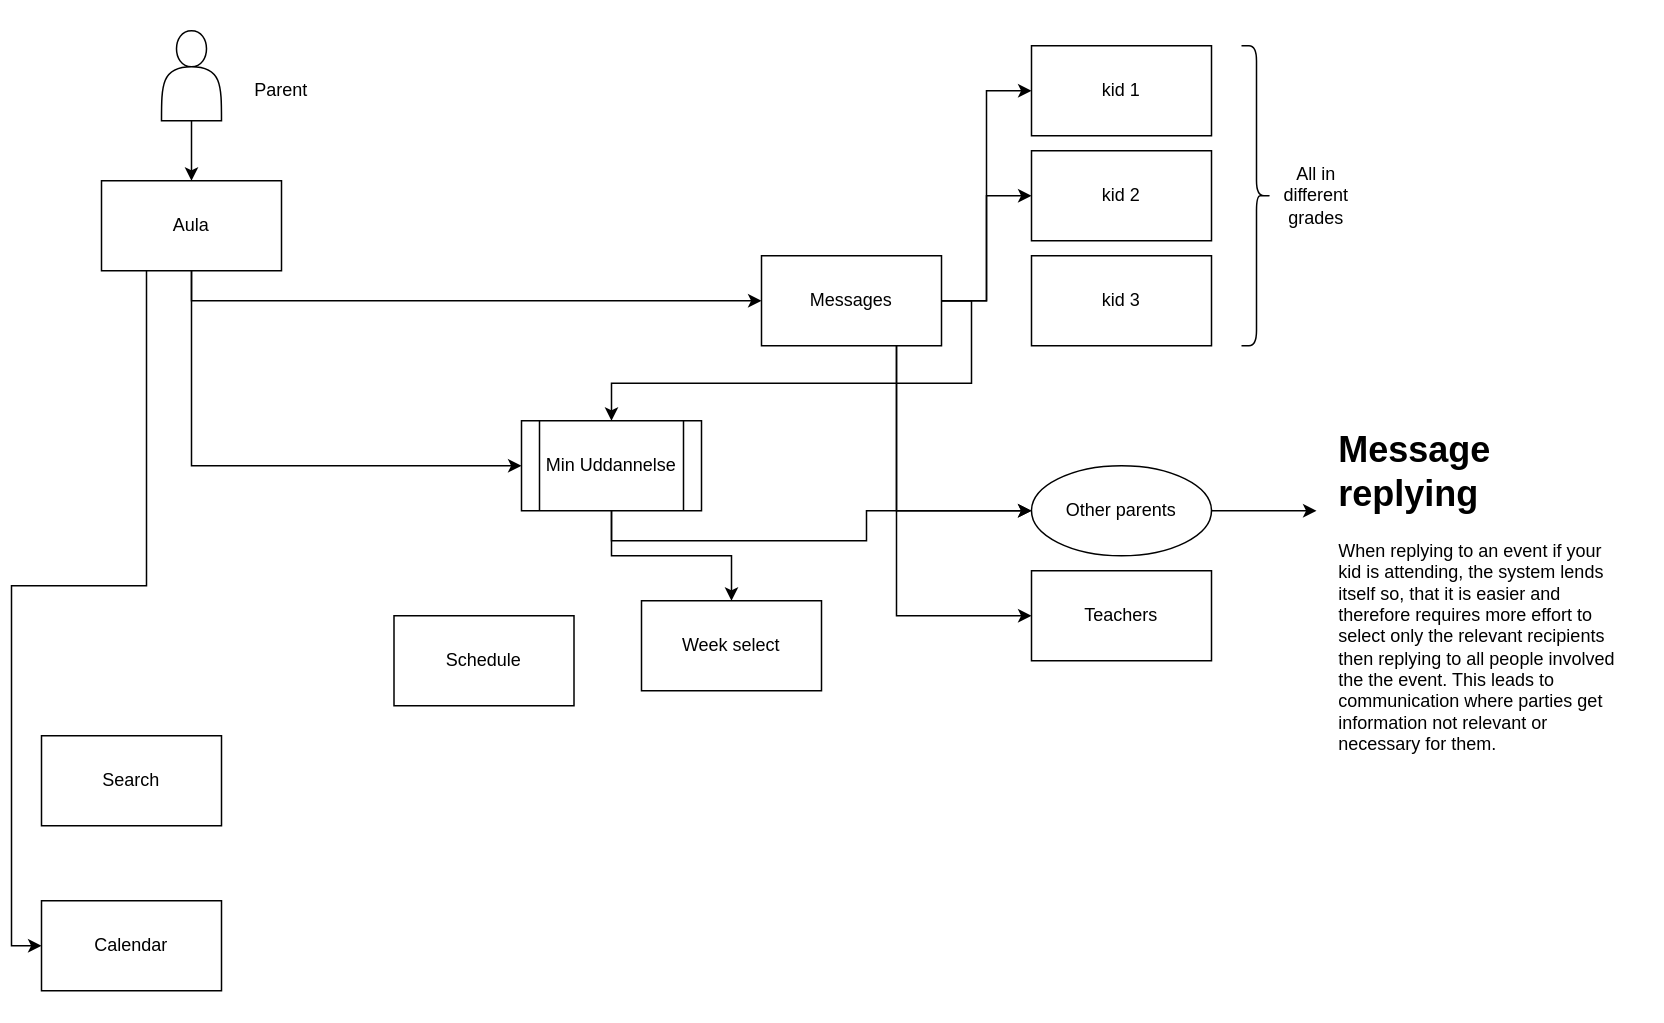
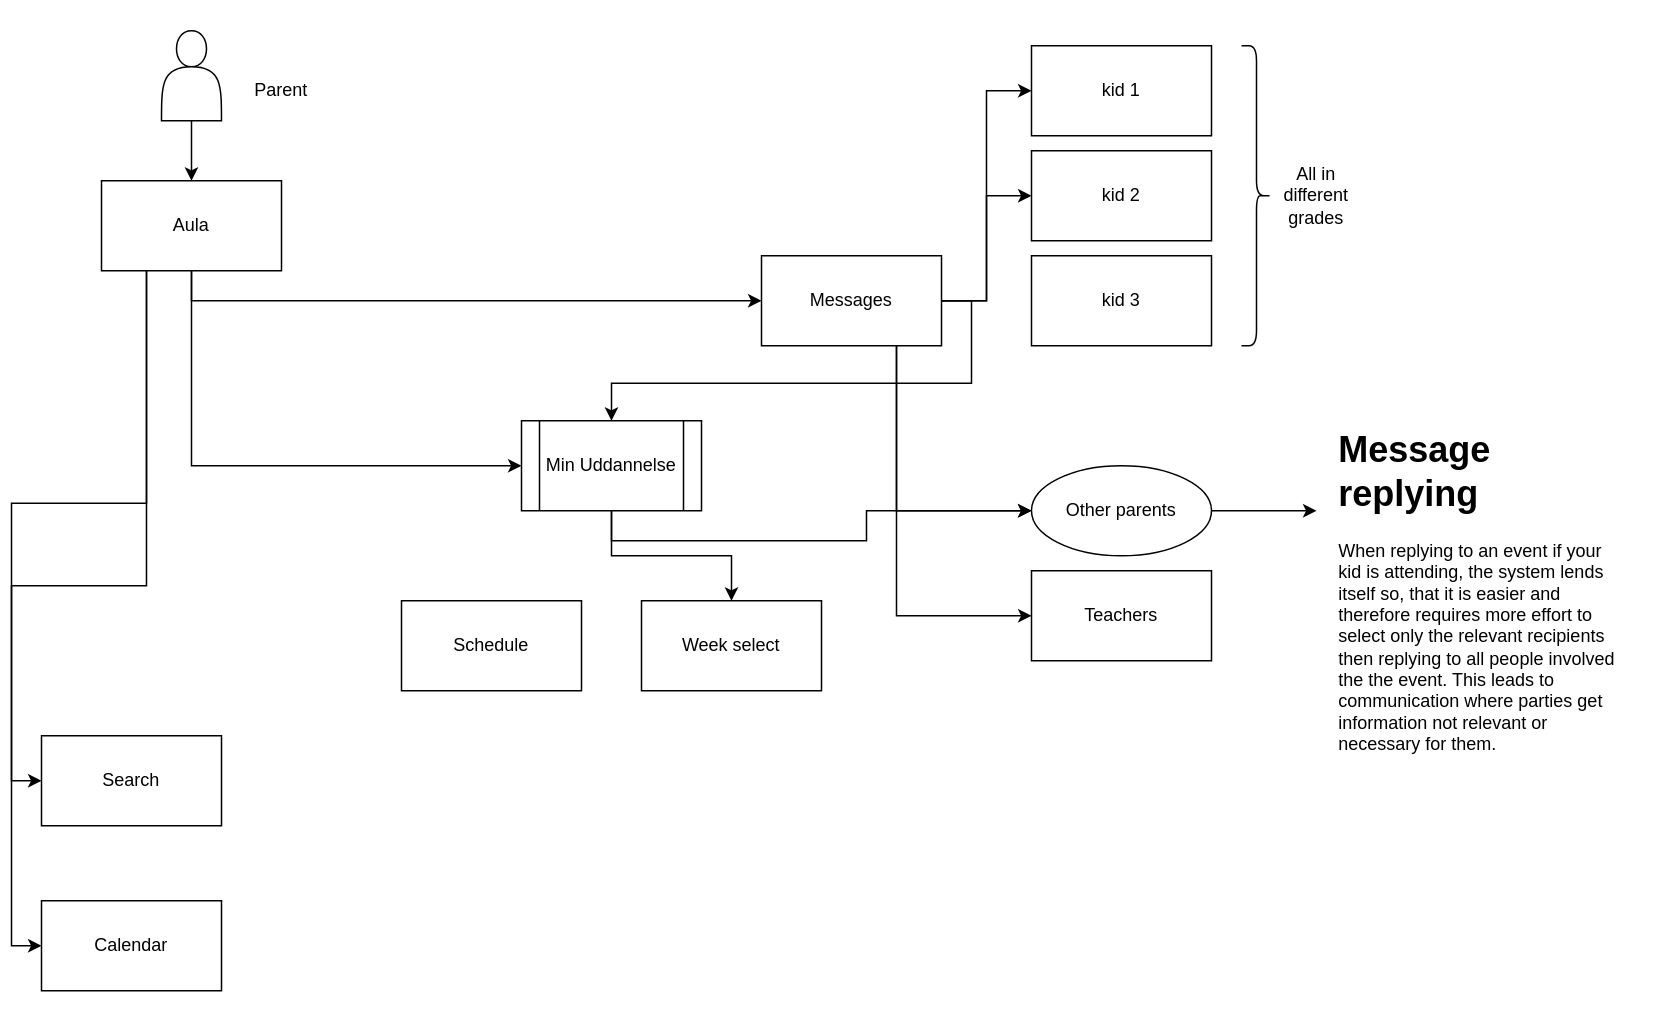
  <mxCell id="0" />
  <mxCell id="1" parent="0" />
  <mxCell id="2" style="edgeStyle=orthogonalEdgeStyle;rounded=0;orthogonalLoop=1;jettySize=auto;html=1;exitX=0.5;exitY=1;exitDx=0;exitDy=0;entryX=0;entryY=0.5;entryDx=0;entryDy=0;" edge="1" parent="1" source="6" target="12"><mxGeometry relative="1" as="geometry" /></mxCell>
  <mxCell id="3" style="edgeStyle=orthogonalEdgeStyle;rounded=0;orthogonalLoop=1;jettySize=auto;html=1;exitX=0.5;exitY=1;exitDx=0;exitDy=0;entryX=0;entryY=0.5;entryDx=0;entryDy=0;" edge="1" parent="1" source="6" target="28"><mxGeometry relative="1" as="geometry" /></mxCell>
+ <mxCell id="4" style="edgeStyle=orthogonalEdgeStyle;rounded=0;orthogonalLoop=1;jettySize=auto;html=1;exitX=0.25;exitY=1;exitDx=0;exitDy=0;entryX=0;entryY=0.5;entryDx=0;entryDy=0;" edge="1" parent="1" source="6" target="31"><mxGeometry relative="1" as="geometry" /></mxCell>
  <mxCell id="5" style="edgeStyle=orthogonalEdgeStyle;rounded=0;orthogonalLoop=1;jettySize=auto;html=1;exitX=0.25;exitY=1;exitDx=0;exitDy=0;entryX=0;entryY=0.5;entryDx=0;entryDy=0;" edge="1" parent="1" source="6" target="24"><mxGeometry relative="1" as="geometry" /></mxCell>
  <mxCell id="6" value="Aula" style="rounded=0;whiteSpace=wrap;html=1;" vertex="1" parent="1"><mxGeometry x="60" y="120" width="120" height="60" as="geometry" /></mxCell>
  <mxCell id="7" style="edgeStyle=orthogonalEdgeStyle;rounded=0;orthogonalLoop=1;jettySize=auto;html=1;exitX=1;exitY=0.5;exitDx=0;exitDy=0;entryX=0;entryY=0.5;entryDx=0;entryDy=0;" edge="1" parent="1" source="12" target="13"><mxGeometry relative="1" as="geometry" /></mxCell>
  <mxCell id="8" style="edgeStyle=orthogonalEdgeStyle;rounded=0;orthogonalLoop=1;jettySize=auto;html=1;exitX=1;exitY=0.5;exitDx=0;exitDy=0;entryX=0;entryY=0.5;entryDx=0;entryDy=0;" edge="1" parent="1" source="12" target="14"><mxGeometry relative="1" as="geometry" /></mxCell>
  <mxCell id="9" style="edgeStyle=orthogonalEdgeStyle;rounded=0;orthogonalLoop=1;jettySize=auto;html=1;exitX=1;exitY=0.5;exitDx=0;exitDy=0;" edge="1" parent="1" source="12" target="28"><mxGeometry relative="1" as="geometry" /></mxCell>
  <mxCell id="10" style="edgeStyle=orthogonalEdgeStyle;rounded=0;orthogonalLoop=1;jettySize=auto;html=1;exitX=0.75;exitY=1;exitDx=0;exitDy=0;entryX=0;entryY=0.5;entryDx=0;entryDy=0;" edge="1" parent="1" source="12" target="17"><mxGeometry relative="1" as="geometry" /></mxCell>
  <mxCell id="11" style="edgeStyle=orthogonalEdgeStyle;rounded=0;orthogonalLoop=1;jettySize=auto;html=1;exitX=0.75;exitY=1;exitDx=0;exitDy=0;entryX=0;entryY=0.5;entryDx=0;entryDy=0;" edge="1" parent="1" source="12" target="18"><mxGeometry relative="1" as="geometry" /></mxCell>
  <mxCell id="12" value="Messages" style="rounded=0;whiteSpace=wrap;html=1;" vertex="1" parent="1"><mxGeometry x="500" y="170" width="120" height="60" as="geometry" /></mxCell>
  <mxCell id="13" value="kid 1" style="rounded=0;whiteSpace=wrap;html=1;" vertex="1" parent="1"><mxGeometry x="680" y="30" width="120" height="60" as="geometry" /></mxCell>
  <mxCell id="14" value="kid 2" style="rounded=0;whiteSpace=wrap;html=1;" vertex="1" parent="1"><mxGeometry x="680" y="100" width="120" height="60" as="geometry" /></mxCell>
  <mxCell id="15" value="kid 3" style="rounded=0;whiteSpace=wrap;html=1;" vertex="1" parent="1"><mxGeometry x="680" y="170" width="120" height="60" as="geometry" /></mxCell>
  <mxCell id="16" style="edgeStyle=orthogonalEdgeStyle;rounded=0;orthogonalLoop=1;jettySize=auto;html=1;exitX=1;exitY=0.5;exitDx=0;exitDy=0;" edge="1" parent="1" source="17"><mxGeometry relative="1" as="geometry"><mxPoint x="870" y="340" as="targetPoint" /><Array as="points" /></mxGeometry></mxCell>
  <mxCell id="17" value="Other parents" style="ellipse;whiteSpace=wrap;html=1;" vertex="1" parent="1"><mxGeometry x="680" y="310" width="120" height="60" as="geometry" /></mxCell>
  <mxCell id="18" value="Teachers" style="rounded=0;whiteSpace=wrap;html=1;" vertex="1" parent="1"><mxGeometry x="680" y="380" width="120" height="60" as="geometry" /></mxCell>
  <mxCell id="19" style="edgeStyle=orthogonalEdgeStyle;rounded=0;orthogonalLoop=1;jettySize=auto;html=1;exitX=0.5;exitY=1;exitDx=0;exitDy=0;entryX=0.5;entryY=0;entryDx=0;entryDy=0;" edge="1" parent="1" source="20" target="6"><mxGeometry relative="1" as="geometry" /></mxCell>
  <mxCell id="20" value="" style="shape=actor;whiteSpace=wrap;html=1;" vertex="1" parent="1"><mxGeometry x="100" y="20" width="40" height="60" as="geometry" /></mxCell>
  <mxCell id="21" value="" style="shape=curlyBracket;whiteSpace=wrap;html=1;rounded=1;flipH=1;labelPosition=right;verticalLabelPosition=middle;align=left;verticalAlign=middle;" vertex="1" parent="1"><mxGeometry x="820" y="30" width="20" height="200" as="geometry" /></mxCell>
  <mxCell id="22" value="All in different grades" style="text;html=1;strokeColor=none;fillColor=none;align=center;verticalAlign=middle;whiteSpace=wrap;rounded=0;" vertex="1" parent="1"><mxGeometry x="840" y="115" width="60" height="30" as="geometry" /></mxCell>
  <mxCell id="23" value="&lt;h1&gt;Message replying&lt;/h1&gt;&lt;div&gt;When replying to an event if your kid is attending, the system lends itself so, that it is easier and therefore requires more effort to select only the relevant recipients&lt;/div&gt;&lt;div&gt;then replying to all people involved the the event. This leads to communication where parties get information not relevant or necessary for them.&lt;/div&gt;" style="text;html=1;strokeColor=none;fillColor=none;spacing=5;spacingTop=-20;whiteSpace=wrap;overflow=hidden;rounded=0;" vertex="1" parent="1"><mxGeometry x="880" y="280" width="200" height="230" as="geometry" /></mxCell>
  <mxCell id="24" value="Calendar" style="rounded=0;whiteSpace=wrap;html=1;" vertex="1" parent="1"><mxGeometry x="20" y="600" width="120" height="60" as="geometry" /></mxCell>
  <mxCell id="25" value="Week select" style="rounded=0;whiteSpace=wrap;html=1;" vertex="1" parent="1"><mxGeometry x="420" y="400" width="120" height="60" as="geometry" /></mxCell>
  <mxCell id="26" style="edgeStyle=orthogonalEdgeStyle;rounded=0;orthogonalLoop=1;jettySize=auto;html=1;exitX=0.5;exitY=1;exitDx=0;exitDy=0;" edge="1" parent="1" source="28" target="17"><mxGeometry relative="1" as="geometry" /></mxCell>
  <mxCell id="27" style="edgeStyle=orthogonalEdgeStyle;rounded=0;orthogonalLoop=1;jettySize=auto;html=1;exitX=0.5;exitY=1;exitDx=0;exitDy=0;entryX=0.5;entryY=0;entryDx=0;entryDy=0;" edge="1" parent="1" source="28" target="25"><mxGeometry relative="1" as="geometry" /></mxCell>
  <mxCell id="28" value="Min Uddannelse" style="shape=process;whiteSpace=wrap;html=1;backgroundOutline=1;" vertex="1" parent="1"><mxGeometry x="340" y="280" width="120" height="60" as="geometry" /></mxCell>
  <mxCell id="29" value="Parent" style="text;html=1;strokeColor=none;fillColor=none;align=center;verticalAlign=middle;whiteSpace=wrap;rounded=0;" vertex="1" parent="1"><mxGeometry x="150" y="45" width="60" height="30" as="geometry" /></mxCell>
- <mxCell id="30" value="Schedule" style="rounded=0;whiteSpace=wrap;html=1;" vertex="1" parent="1"><mxGeometry x="255" y="410" width="120" height="60" as="geometry" /></mxCell>
+ <mxCell id="30" value="Schedule" style="rounded=0;whiteSpace=wrap;html=1;" vertex="1" parent="1"><mxGeometry x="260" y="400" width="120" height="60" as="geometry" /></mxCell>
  <mxCell id="31" value="Search" style="rounded=0;whiteSpace=wrap;html=1;" vertex="1" parent="1"><mxGeometry x="20" y="490" width="120" height="60" as="geometry" /></mxCell>
